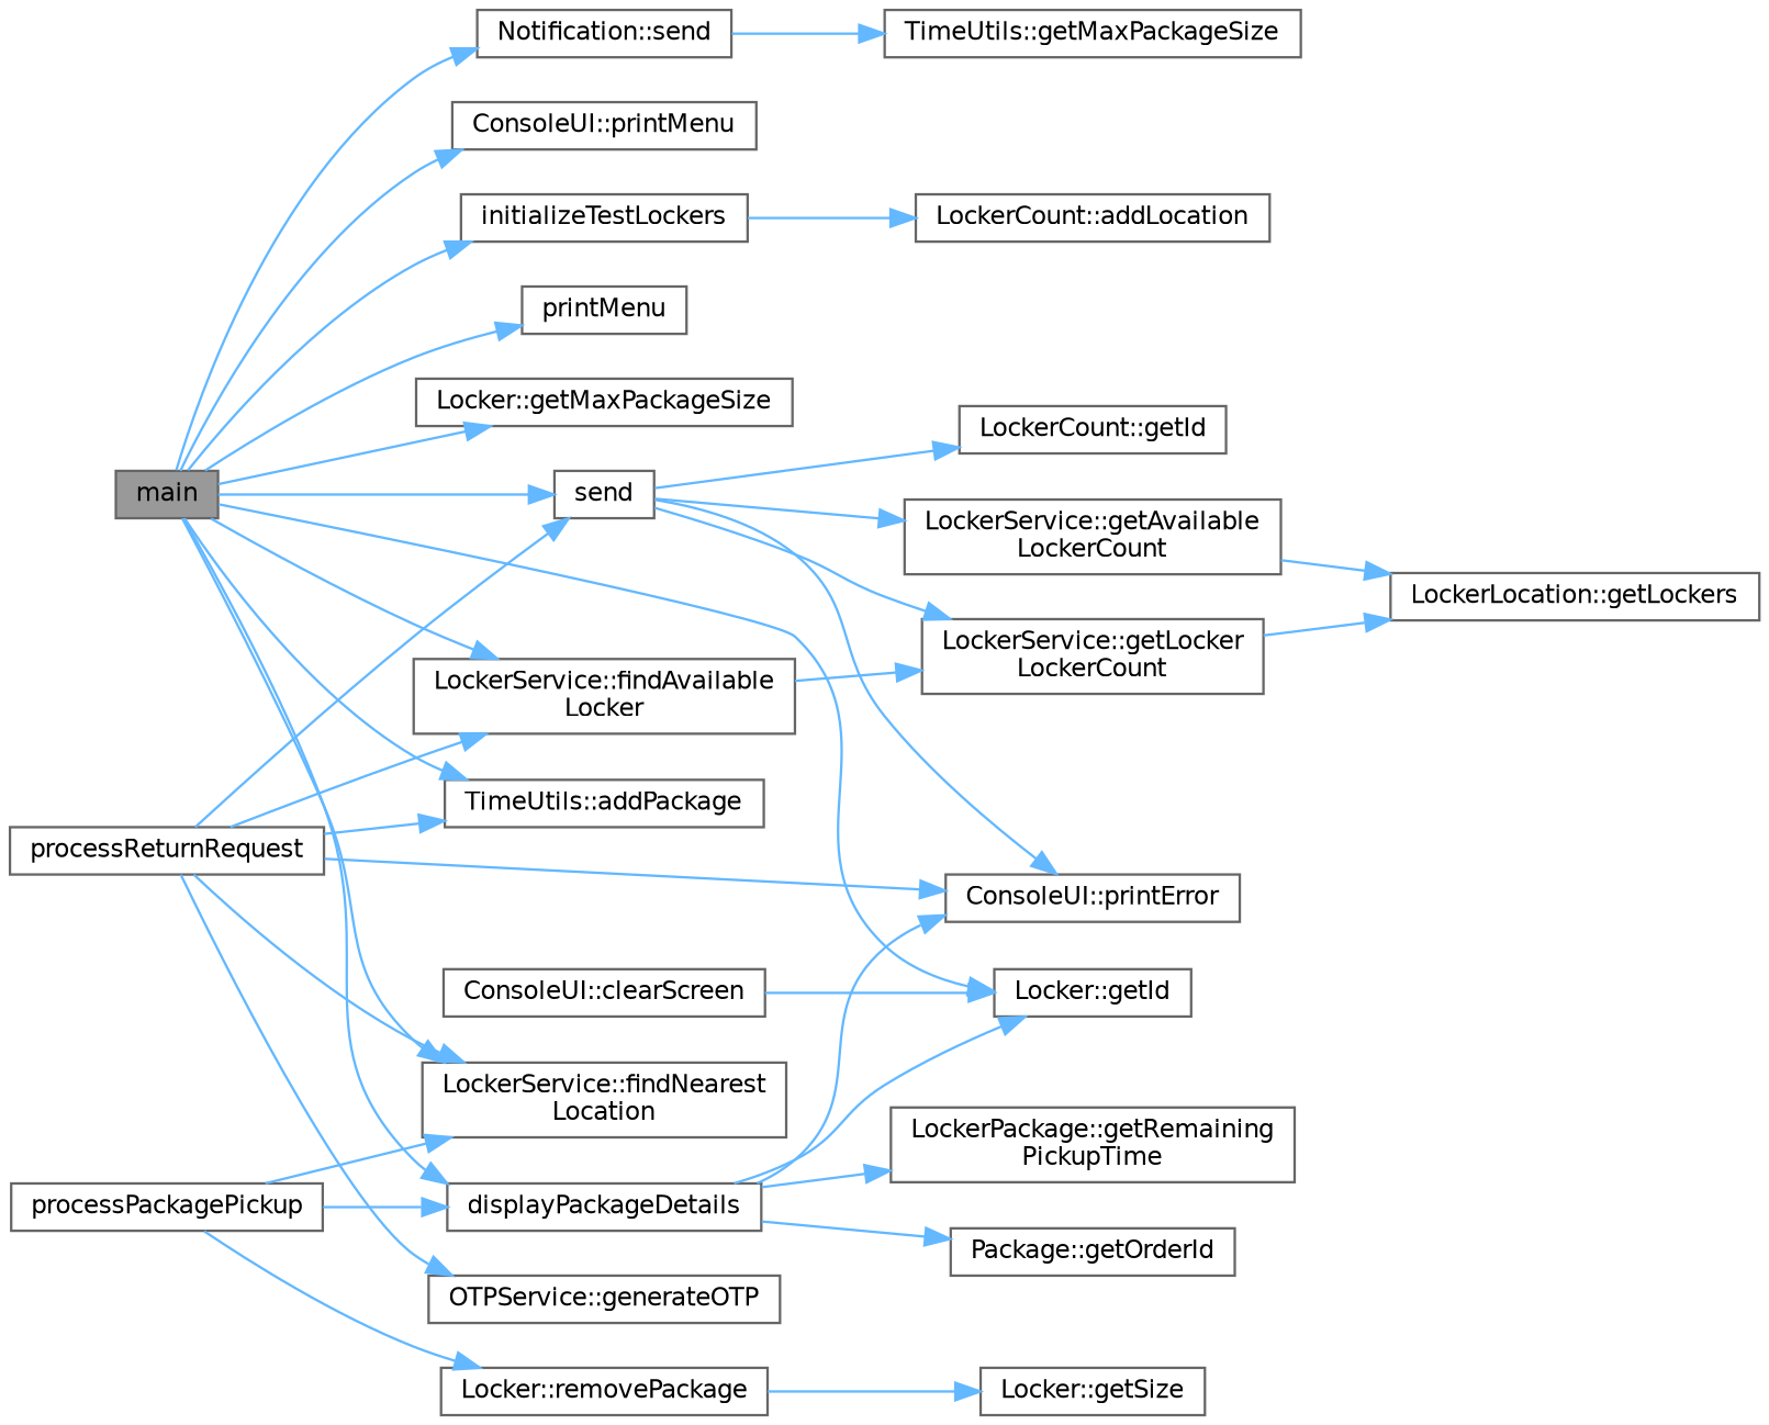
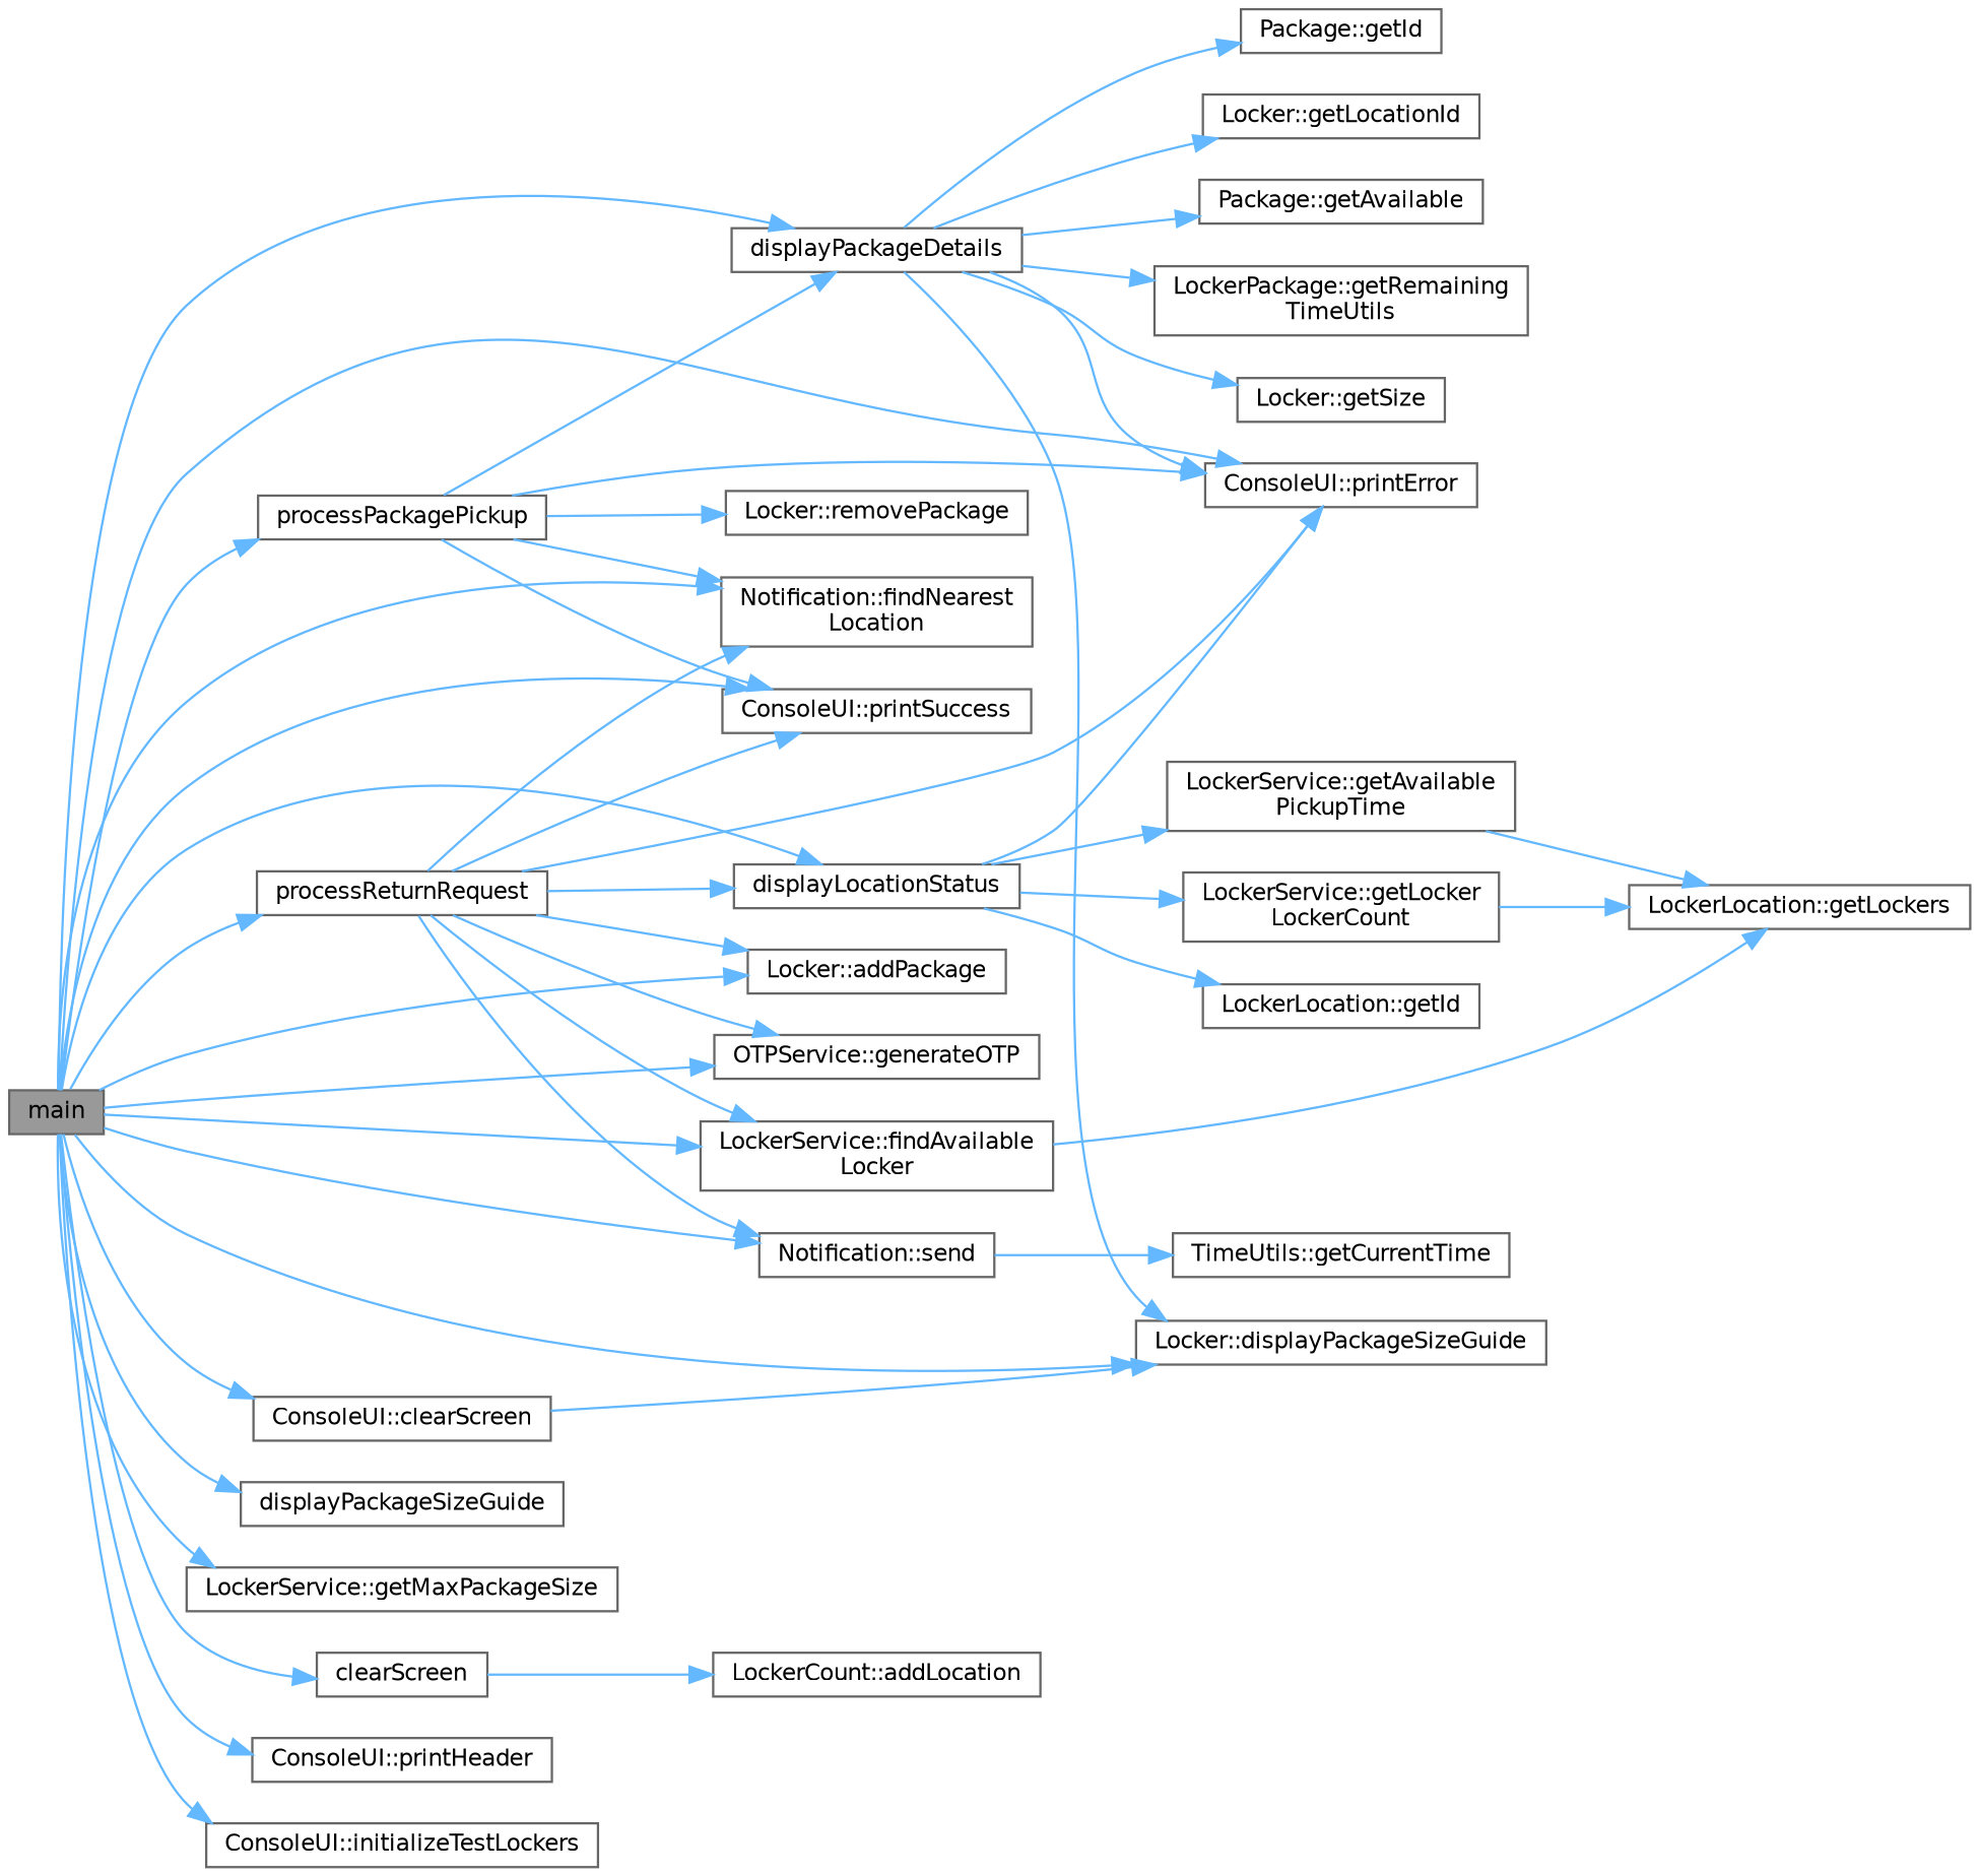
  digraph {
    rankdir=LR
    node [color=grey40 fillcolor=white fontname=Helvetica fontsize=10 shape=box style=filled]
    edge [color=steelblue1 fontname=Helvetica fontsize=10 labelfontname=Helvetica labelfontsize=10 style=solid]
    n1 [color=gray40 fillcolor=grey60 fontcolor=black height=0.2 label=main width=0.4]
-   n2 [height=0.2 label="TimeUtils::addPackage" width=0.4]
+   n2 [height=0.2 label="Locker::addPackage" width=0.4]
    n3 [height=0.2 label="ConsoleUI::clearScreen" width=0.4]
-   n4 [height=0.2 label=send width=0.4]
+   n4 [height=0.2 label=displayLocationStatus width=0.4]
    n5 [height=0.2 label="ConsoleUI::printError" width=0.4]
    n6 [height=0.2 label=displayPackageDetails width=0.4]
-   n7 [height=0.2 label="Locker::getId" width=0.4]
-   n8 [height=0.2 label=printMenu width=0.4]
+   n7 [height=0.2 label="Locker::displayPackageSizeGuide" width=0.4]
+   n8 [height=0.2 label=displayPackageSizeGuide width=0.4]
    n9 [height=0.2 label="LockerService::findAvailable\lLocker" width=0.4]
-   n10 [height=0.2 label="LockerService::findNearest\lLocation" width=0.4]
+   n10 [height=0.2 label="Notification::findNearest\lLocation" width=0.4]
    n11 [height=0.2 label="OTPService::generateOTP" width=0.4]
-   n12 [height=0.2 label="Locker::getMaxPackageSize" width=0.4]
-   n13 [height=0.2 label=initializeTestLockers width=0.4]
-   n15 [height=0.2 label="ConsoleUI::printMenu" width=0.4]
+   n12 [height=0.2 label="LockerService::getMaxPackageSize" width=0.4]
+   n13 [height=0.2 label=clearScreen width=0.4]
+   n14 [height=0.2 label="ConsoleUI::printHeader" width=0.4]
+   n15 [height=0.2 label="ConsoleUI::initializeTestLockers" width=0.4]
+   n16 [height=0.2 label="ConsoleUI::printSuccess" width=0.4]
    n17 [height=0.2 label=processPackagePickup width=0.4]
    n18 [height=0.2 label=processReturnRequest width=0.4]
    n19 [height=0.2 label="Notification::send" width=0.4]
-   n20 [height=0.2 label="LockerService::getAvailable\lLockerCount" width=0.4]
-   n21 [height=0.2 label="LockerCount::getId" width=0.4]
+   n20 [height=0.2 label="LockerService::getAvailable\lPickupTime" width=0.4]
+   n21 [height=0.2 label="LockerLocation::getId" width=0.4]
    n22 [height=0.2 label="LockerService::getLocker\lLockerCount" width=0.4]
-   n25 [height=0.2 label="Package::getOrderId" width=0.4]
-   n26 [height=0.2 label="LockerPackage::getRemaining\lPickupTime" width=0.4]
+   n23 [height=0.2 label="Package::getId" width=0.4]
+   n24 [height=0.2 label="Locker::getLocationId" width=0.4]
+   n25 [height=0.2 label="Package::getAvailable" width=0.4]
+   n26 [height=0.2 label="LockerPackage::getRemaining\lTimeUtils" width=0.4]
    n27 [height=0.2 label="Locker::getSize" width=0.4]
    n28 [height=0.2 label="LockerLocation::getLockers" width=0.4]
    n29 [height=0.2 label="LockerCount::addLocation" width=0.4]
    n30 [height=0.2 label="Locker::removePackage" width=0.4]
-   n31 [height=0.2 label="TimeUtils::getMaxPackageSize" width=0.4]
+   n31 [height=0.2 label="TimeUtils::getCurrentTime" width=0.4]
    n1 -> n2
+   n1 -> n3
    n1 -> n4
+   n1 -> n5
    n1 -> n6
    n1 -> n7
    n1 -> n8
    n1 -> n9
    n1 -> n10
+   n1 -> n11
    n1 -> n12
    n1 -> n13
+   n1 -> n14
    n1 -> n15
+   n1 -> n16
+   n1 -> n17
+   n1 -> n18
    n1 -> n19
    n3 -> n7
    n4 -> n5
    n4 -> n20
    n4 -> n21
    n4 -> n22
    n6 -> n5
    n6 -> n7
+   n6 -> n23
+   n6 -> n24
    n6 -> n25
    n6 -> n26
-   n30 -> n27
-   n9 -> n22
+   n6 -> n27
+   n9 -> n28
    n13 -> n29
+   n17 -> n5
    n17 -> n6
    n17 -> n10
+   n17 -> n16
    n17 -> n30
    n18 -> n2
    n18 -> n4
    n18 -> n5
    n18 -> n9
    n18 -> n10
    n18 -> n11
+   n18 -> n16
+   n18 -> n19
    n19 -> n31
    n20 -> n28
    n22 -> n28
  }
